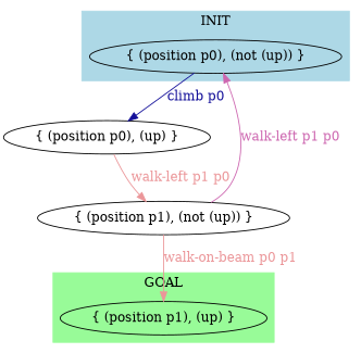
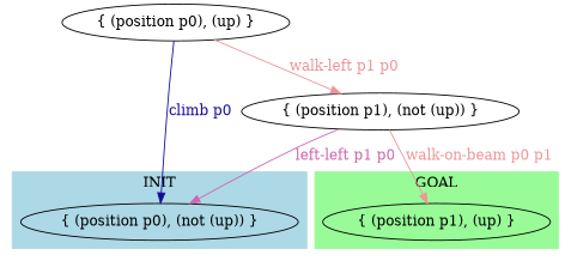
  digraph {
    edge [color="#EB9699" fontcolor="#EB9699"]
    n1 [label="{ (position p1), (up) }"]
    n2 [label="{ (position p0), (not (up)) }"]
    n3 [label="{ (position p0), (up) }"]
    n4 [label="{ (position p1), (not (up)) }"]
    subgraph cluster_1 {
      color=palegreen
      label=GOAL
      style=filled
      n1
    }
    subgraph cluster_2 {
      color=lightblue
      label=INIT
      style=filled
      n2
    }
-   n2 -> n3 [color="#130F99" fontcolor="#130F99" label="climb p0"]
+   n3 -> n2 [color="#130F99" fontcolor="#130F99" label="climb p0"]
    n3 -> n4 [label="walk-left p1 p0"]
    n4 -> n1 [label="walk-on-beam p0 p1"]
-   n4 -> n2 [color="#CD67B0" fontcolor="#CD67B0" label="walk-left p1 p0"]
+   n4 -> n2 [color="#CD67B0" fontcolor="#CD67B0" label="left-left p1 p0"]
  }
